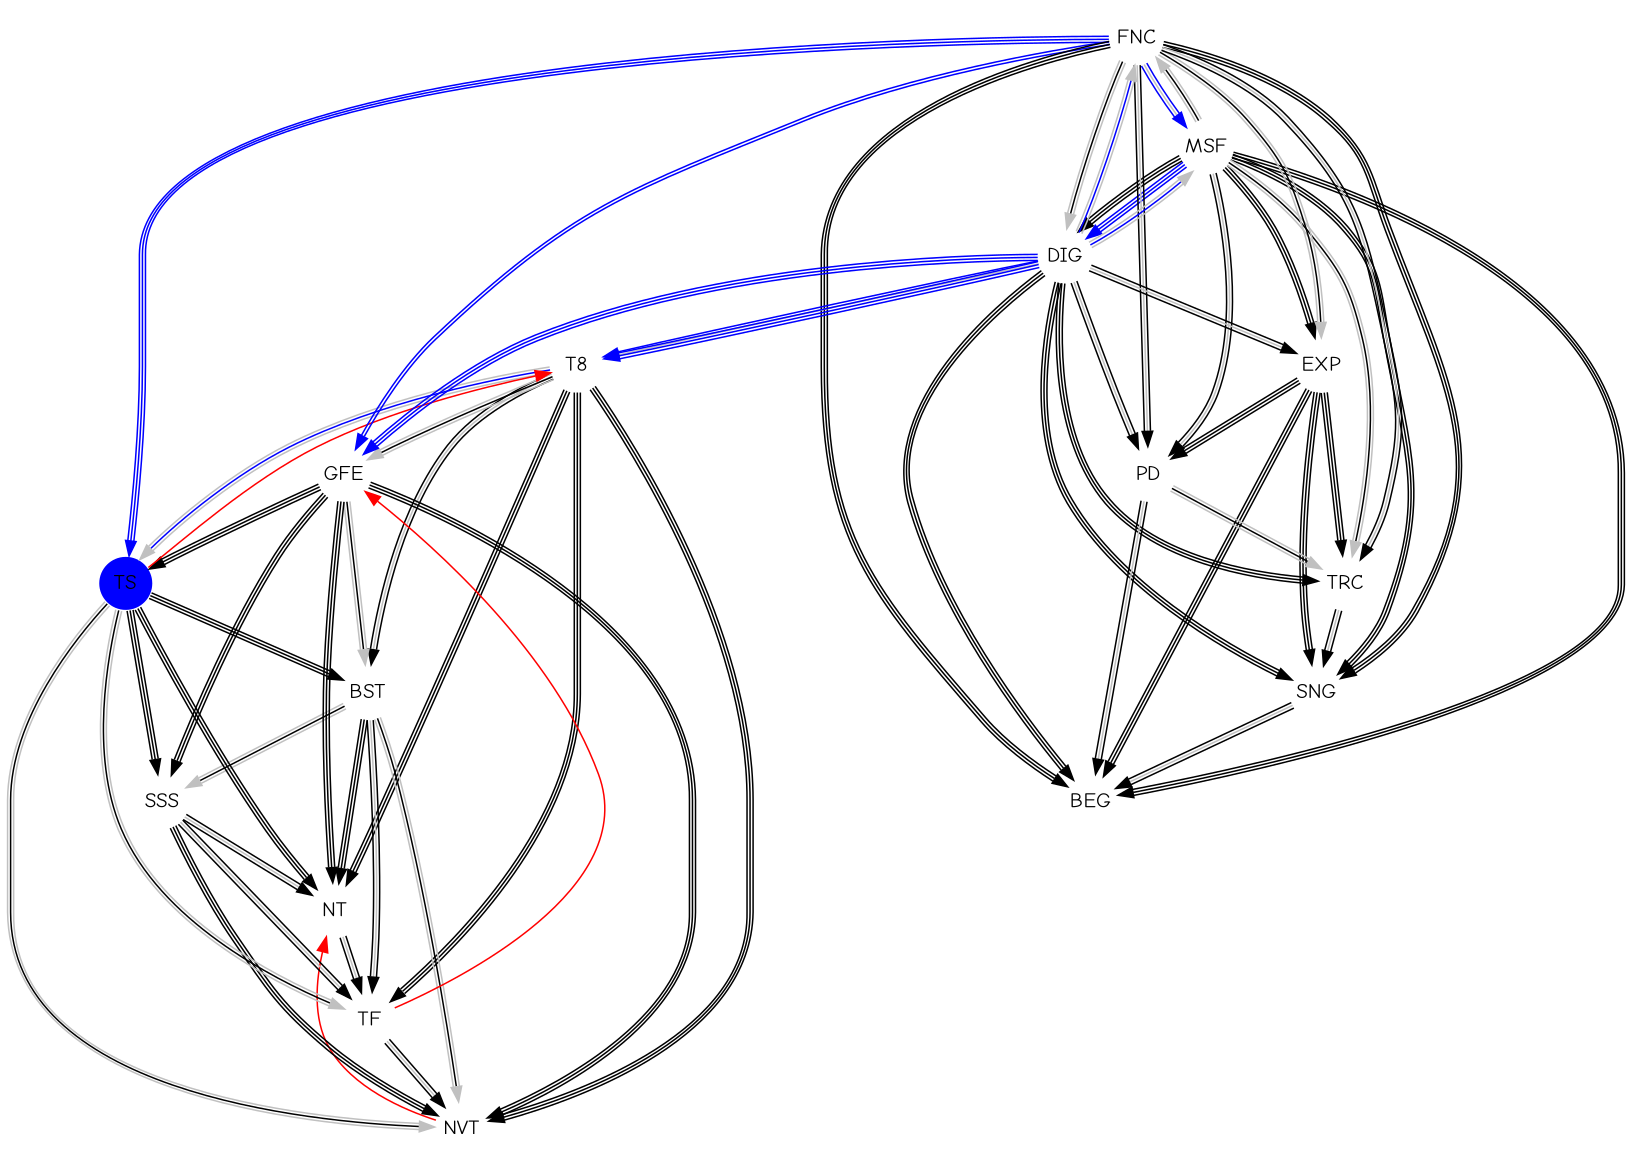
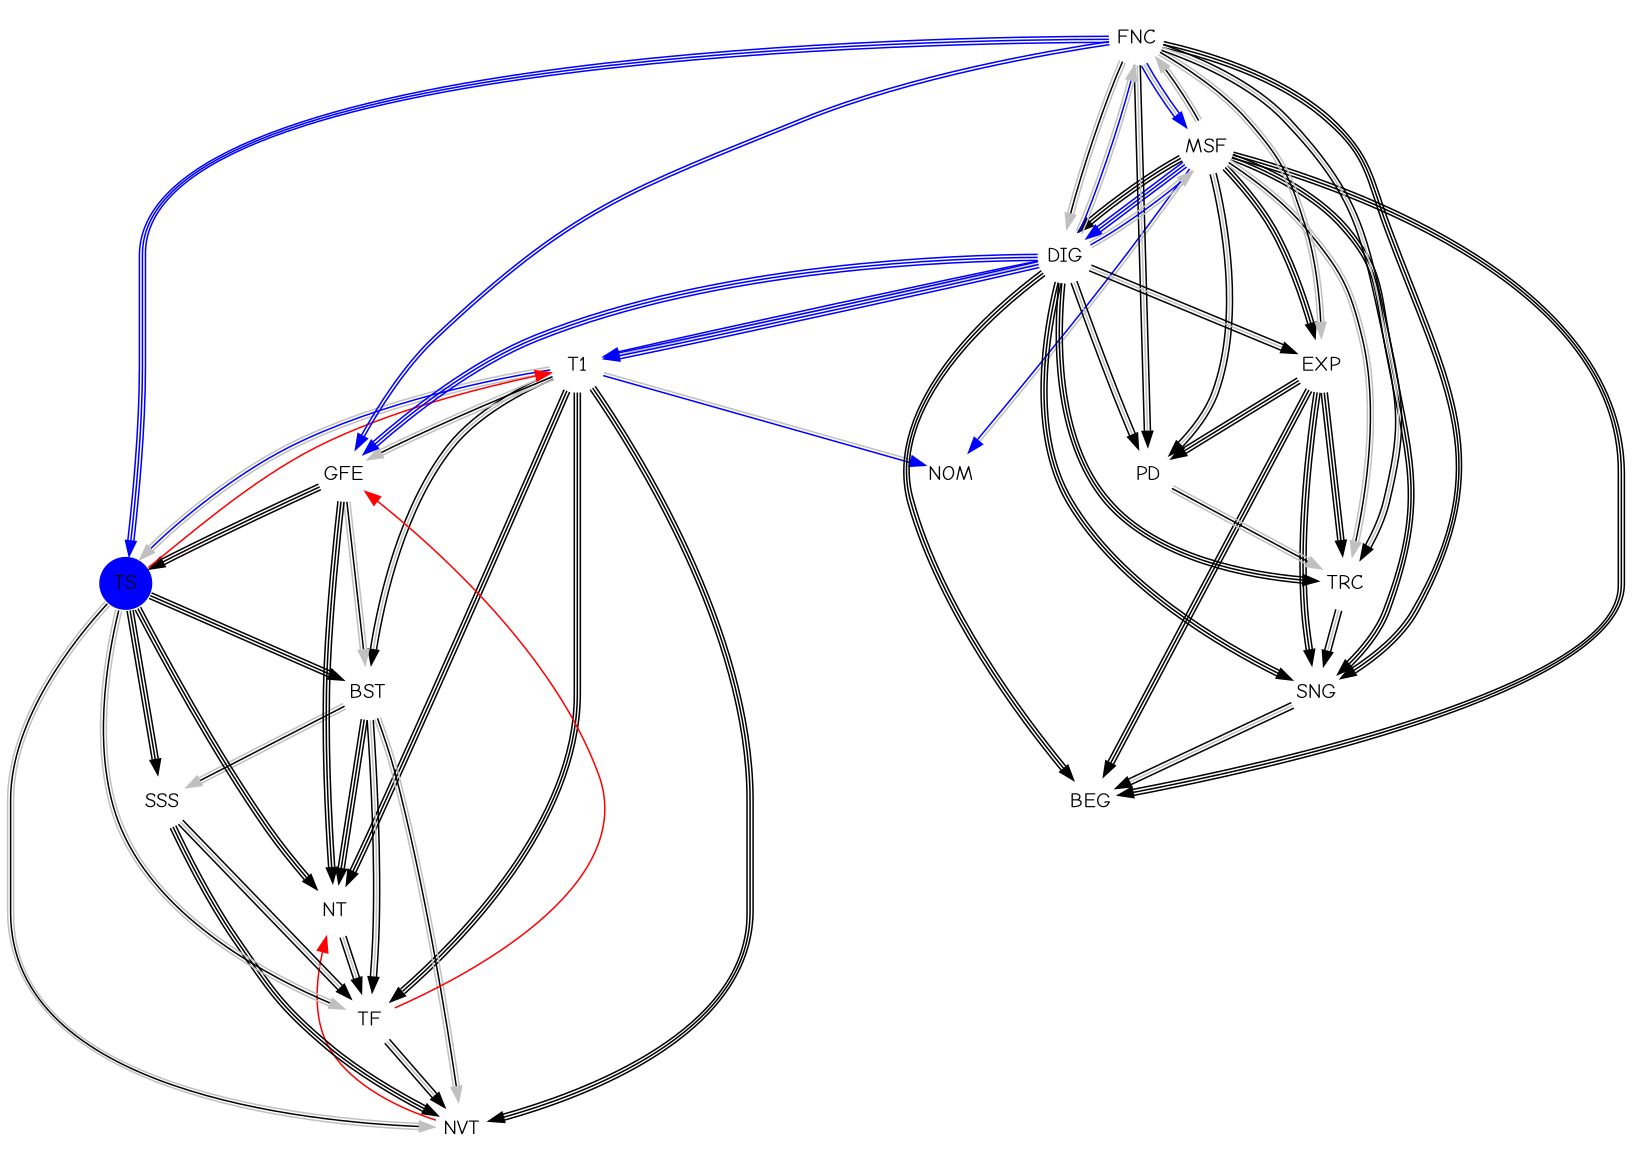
  digraph {
    fontname="Comic Neue"
    node [color=white fixedsize=true fontname="Comic Neue" margin=0.5 shape=circle]
    edge [color="black:black:black" fontname="Comic Neue"]
-   T8 [width=.5]
+   T8 [width=.5 label=T1]
    NVT [width=.5]
    BST [width=.5]
    GFE [width=.5]
    NT [width=.5]
    SSS [width=.5]
    TF [width=.5]
    TS [fillcolor=blue style=filled width=.5]
    MSF [width=.5]
    FNC [width=.5]
    DIG [width=.5]
    EXP [width=.5]
    PD [width=.5]
    BEG [width=.5]
    SNG [width=.5]
    TRC [width=.5]
+   NOM [width=.5]
    subgraph sub_1 {
      T8
      NVT
      BST
      GFE
      NT
      SSS
      TF
      TS
    }
    subgraph sub_2 {
      MSF
      FNC
      DIG
      EXP
      PD
      BEG
      SNG
      TRC
    }
    T8 -> NVT
    T8 -> BST [color="black:gray:black"]
    T8 -> GFE [color="gray:black:gray"]
    T8 -> NT
    T8 -> TF
    T8 -> TS [color="gray:blue:gray"]
+   T8 -> NOM [color="blue:gray"]
    NVT -> NT [color=red constraint=false]
    BST -> NVT [color="gray:black:gray"]
    BST -> NT
    BST -> SSS [color="gray:black:gray"]
    BST -> TF [color="black:gray:black"]
-   GFE -> NVT
    GFE -> BST [color="gray:black:gray"]
    GFE -> NT
-   GFE -> SSS
    GFE -> TS
    NT -> TF [color="black:gray:black"]
    SSS -> NVT
-   SSS -> NT [color="black:gray:black"]
    SSS -> TF [color="black:gray:black"]
    TF -> NVT [color="black:gray:black"]
    TF -> GFE [color=red constraint=false]
    TS -> T8 [color=red constraint=false]
    TS -> NVT [color="gray:black:gray"]
    TS -> BST
    TS -> NT
    TS -> SSS
    TS -> TF [color="gray:black:gray"]
    MSF -> FNC [color="gray:black:gray"]
    MSF -> DIG
    MSF -> DIG [color="blue:blue:blue"]
    MSF -> EXP
    MSF -> PD [color="black:gray:black"]
    MSF -> BEG
    MSF -> SNG
    MSF -> TRC [color="gray:black:gray"]
+   MSF -> NOM [color="blue:gray"]
    FNC -> GFE [color="blue:blue"]
    FNC -> TS [color="blue:blue:blue"]
    FNC -> MSF [color="blue:gray:blue"]
    FNC -> DIG [color="gray:black:gray"]
    FNC -> EXP [color="gray:black:gray"]
    FNC -> PD [color="black:gray:black"]
-   FNC -> BEG
    FNC -> SNG
    FNC -> TRC [color="black:gray:black"]
    DIG -> T8 [color="blue:gray"]
    DIG -> T8 [color="blue:blue:blue"]
    DIG -> GFE [color="blue:blue:blue"]
    DIG -> MSF [color="gray:blue:gray"]
    DIG -> FNC [color="gray:blue:gray"]
    DIG -> EXP [color="black:gray:black"]
    DIG -> PD [color="black:gray:black"]
    DIG -> BEG
    DIG -> SNG
    DIG -> TRC
    EXP -> PD
    EXP -> BEG
    EXP -> SNG
    EXP -> TRC
-   PD -> BEG [color="black:gray:black"]
    PD -> TRC [color="gray:black:gray"]
    SNG -> BEG [color="black:gray:black"]
    TRC -> SNG [color="black:gray:black"]
  }
